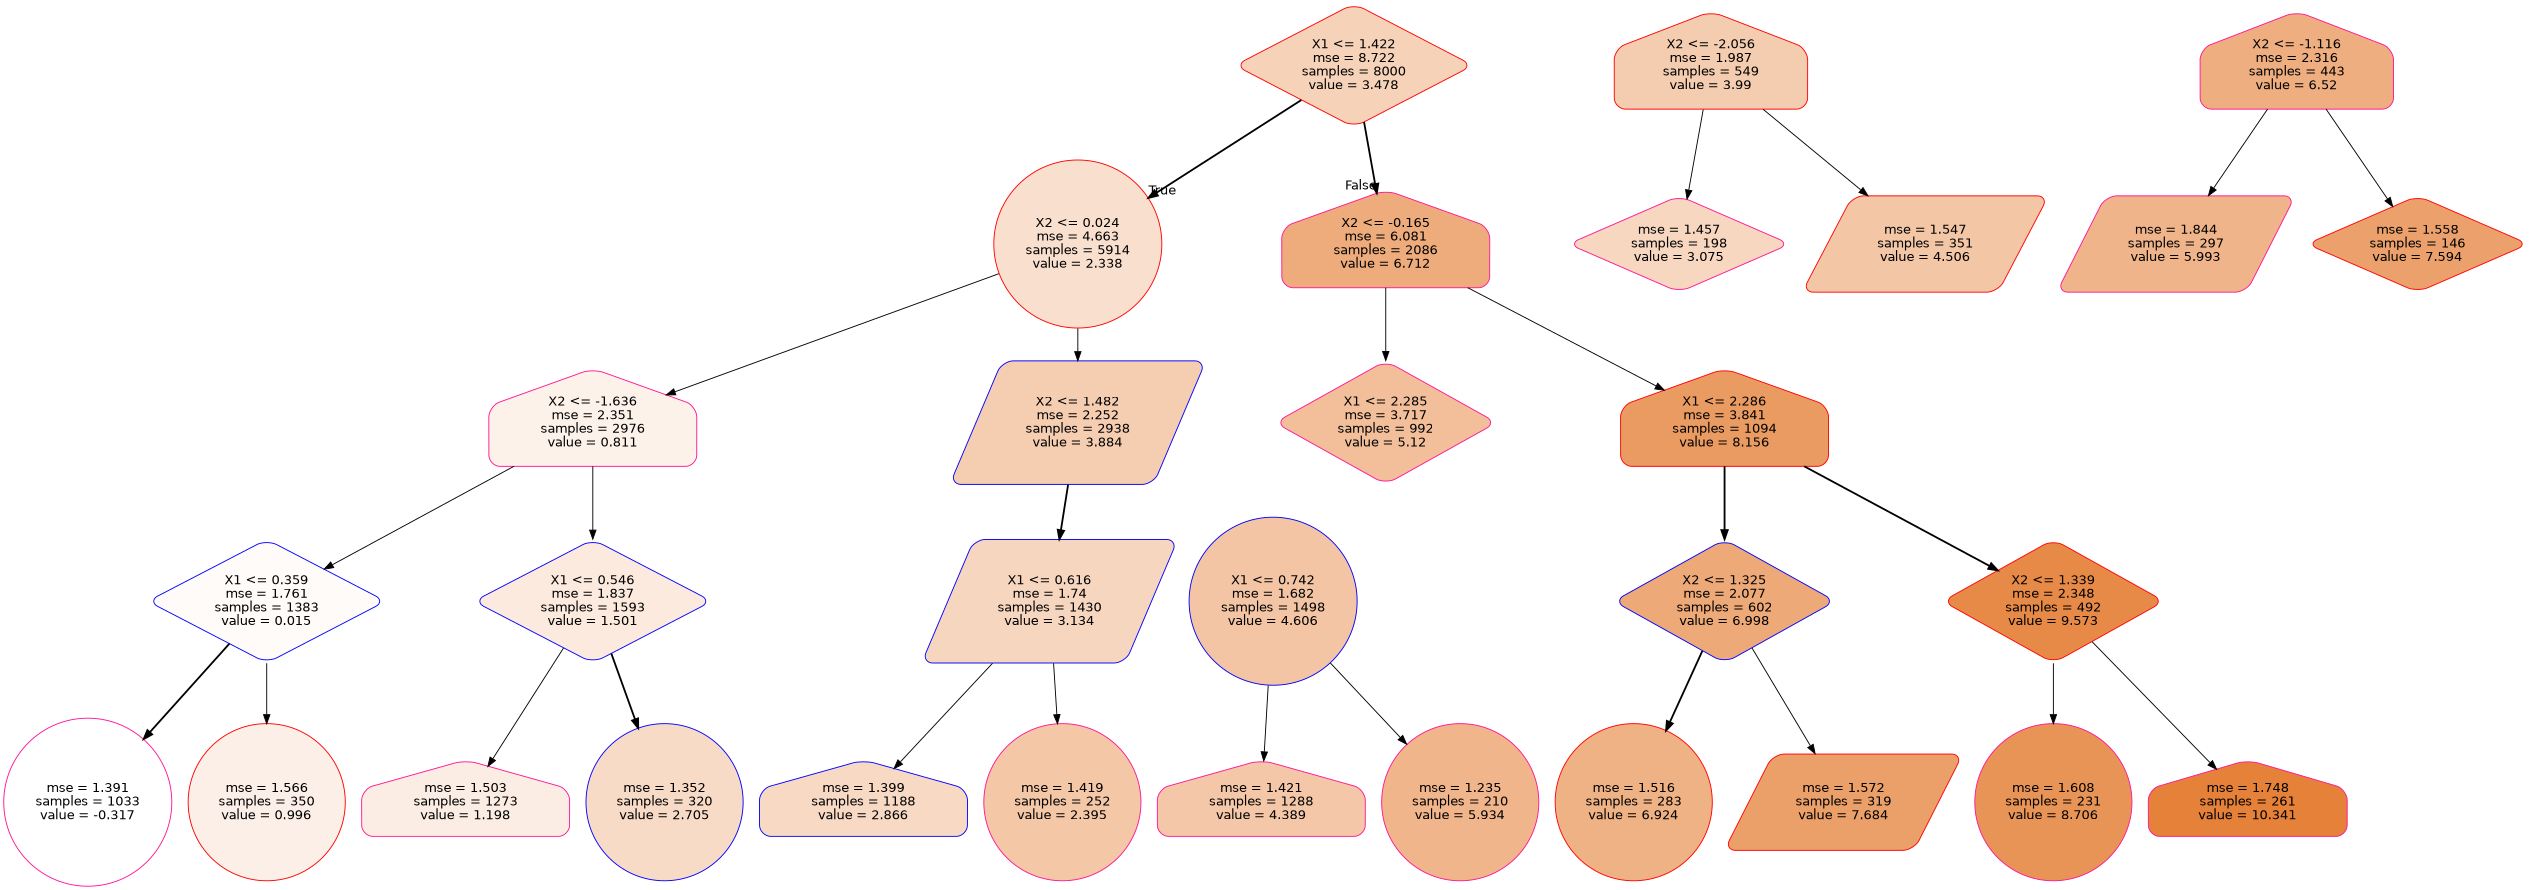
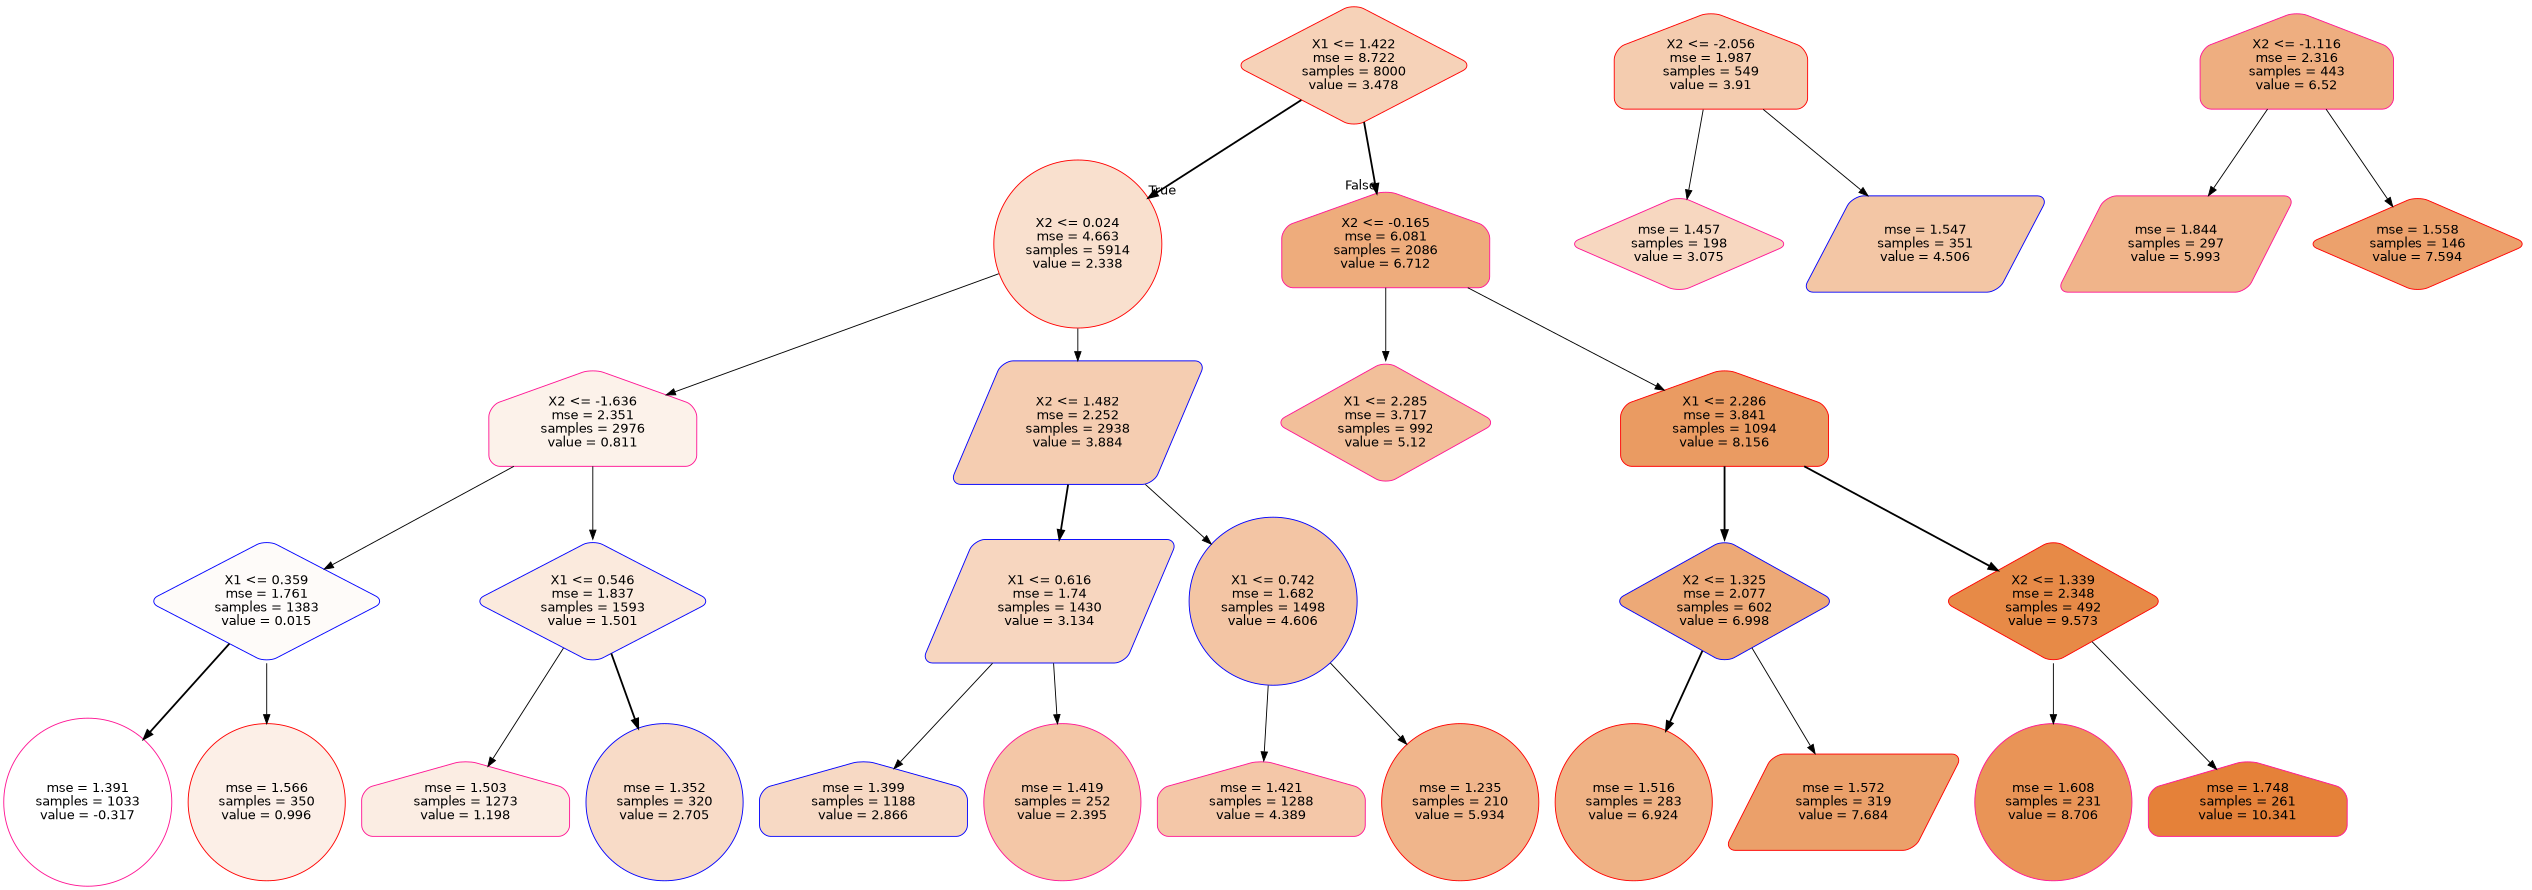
  digraph {
    node [color=deeppink fontname=helvetica shape=circle style="filled, rounded"]
    edge [fontname=helvetica style=solid]
    n1 [color=red fillcolor="#f6d2b8" label="X1 <= 1.422\nmse = 8.722\nsamples = 8000\nvalue = 3.478" shape=diamond]
    n2 [color=red fillcolor="#f9e0ce" label="X2 <= 0.024\nmse = 4.663\nsamples = 5914\nvalue = 2.338"]
    n3 [fillcolor="#eeac7c" label="X2 <= -0.165\nmse = 6.081\nsamples = 2086\nvalue = 6.712" shape=house]
    n4 [fillcolor="#fcf2ea" label="X2 <= -1.636\nmse = 2.351\nsamples = 2976\nvalue = 0.811" shape=house]
    n5 [color=blue fillcolor="#f5cdb1" label="X2 <= 1.482\nmse = 2.252\nsamples = 2938\nvalue = 3.884" shape=parallelogram]
    n6 [fillcolor="#f2bf9a" label="X1 <= 2.285\nmse = 3.717\nsamples = 992\nvalue = 5.12" shape=diamond]
    n7 [color=red fillcolor="#ea9b62" label="X1 <= 2.286\nmse = 3.841\nsamples = 1094\nvalue = 8.156" shape=house]
    n8 [color=blue fillcolor="#fefbf9" label="X1 <= 0.359\nmse = 1.761\nsamples = 1383\nvalue = 0.015" shape=diamond]
    n9 [color=blue fillcolor="#fbeadd" label="X1 <= 0.546\nmse = 1.837\nsamples = 1593\nvalue = 1.501" shape=diamond]
    n10 [color=blue fillcolor="#f7d6bf" label="X1 <= 0.616\nmse = 1.74\nsamples = 1430\nvalue = 3.134" shape=parallelogram]
    n11 [color=blue fillcolor="#f3c5a4" label="X1 <= 0.742\nmse = 1.682\nsamples = 1498\nvalue = 4.606"]
    n12 [fillcolor="#ffffff" label="mse = 1.391\nsamples = 1033\nvalue = -0.317"]
    n13 [color=red fillcolor="#fcefe7" label="mse = 1.566\nsamples = 350\nvalue = 0.996"]
    n14 [fillcolor="#fbede3" label="mse = 1.503\nsamples = 1273\nvalue = 1.198" shape=house]
    n15 [color=blue fillcolor="#f8dbc7" label="mse = 1.352\nsamples = 320\nvalue = 2.705"]
    n16 [color=blue fillcolor="#f7d9c4" label="mse = 1.399\nsamples = 1188\nvalue = 2.866" shape=house]
    n17 [fillcolor="#f4c7a7" label="mse = 1.419\nsamples = 252\nvalue = 2.395"]
    n18 [fillcolor="#f4c7a8" label="mse = 1.421\nsamples = 1288\nvalue = 4.389" shape=house]
-   n19 [fillcolor="#f0b58b" label="mse = 1.235\nsamples = 210\nvalue = 5.934"]
+   n19 [color=red fillcolor="#f0b58b" label="mse = 1.235\nsamples = 210\nvalue = 5.934"]
    n20 [color=blue fillcolor="#eda977" label="X2 <= 1.325\nmse = 2.077\nsamples = 602\nvalue = 6.998" shape=diamond]
    n21 [color=red fillcolor="#e78a47" label="X2 <= 1.339\nmse = 2.348\nsamples = 492\nvalue = 9.573" shape=diamond]
-   n22 [color=red fillcolor="#f4ccaf" label="X2 <= -2.056\nmse = 1.987\nsamples = 549\nvalue = 3.99" shape=house]
+   n22 [color=red fillcolor="#f4ccaf" label="X2 <= -2.056\nmse = 1.987\nsamples = 549\nvalue = 3.91" shape=house]
    n23 [fillcolor="#f7d7c0" label="mse = 1.457\nsamples = 198\nvalue = 3.075" shape=diamond]
-   n24 [color=red fillcolor="#f3c6a5" label="mse = 1.547\nsamples = 351\nvalue = 4.506" shape=parallelogram]
+   n24 [color=blue fillcolor="#f3c6a5" label="mse = 1.547\nsamples = 351\nvalue = 4.506" shape=parallelogram]
    n25 [fillcolor="#eeae80" label="X2 <= -1.116\nmse = 2.316\nsamples = 443\nvalue = 6.52" shape=house]
    n26 [fillcolor="#f0b48a" label="mse = 1.844\nsamples = 297\nvalue = 5.993" shape=parallelogram]
    n27 [color=red fillcolor="#eca16c" label="mse = 1.558\nsamples = 146\nvalue = 7.594" shape=diamond]
    n28 [color=red fillcolor="#efb285" label="mse = 1.516\nsamples = 283\nvalue = 6.924"]
    n29 [color=red fillcolor="#eba06a" label="mse = 1.572\nsamples = 319\nvalue = 7.684" shape=parallelogram]
    n30 [fillcolor="#e99457" label="mse = 1.608\nsamples = 231\nvalue = 8.706"]
    n31 [fillcolor="#e58139" label="mse = 1.748\nsamples = 261\nvalue = 10.341" shape=house]
    n1 -> n2 [headlabel=True labelangle=45 labeldistance=2.5 style=bold]
    n1 -> n3 [headlabel=False labelangle=-45 labeldistance=2.5 style=bold]
    n2 -> n4
    n2 -> n5
    n3 -> n6
    n3 -> n7
    n4 -> n8
    n4 -> n9
    n5 -> n10 [style=bold]
+   n5 -> n11
    n7 -> n20 [style=bold]
    n7 -> n21 [style=bold]
    n8 -> n12 [style=bold]
    n8 -> n13
    n9 -> n14
    n9 -> n15 [style=bold]
    n10 -> n16
    n10 -> n17
    n11 -> n18
    n11 -> n19
    n20 -> n28 [style=bold]
    n20 -> n29
    n21 -> n30
    n21 -> n31
    n22 -> n23
    n22 -> n24
    n25 -> n26
    n25 -> n27
  }
